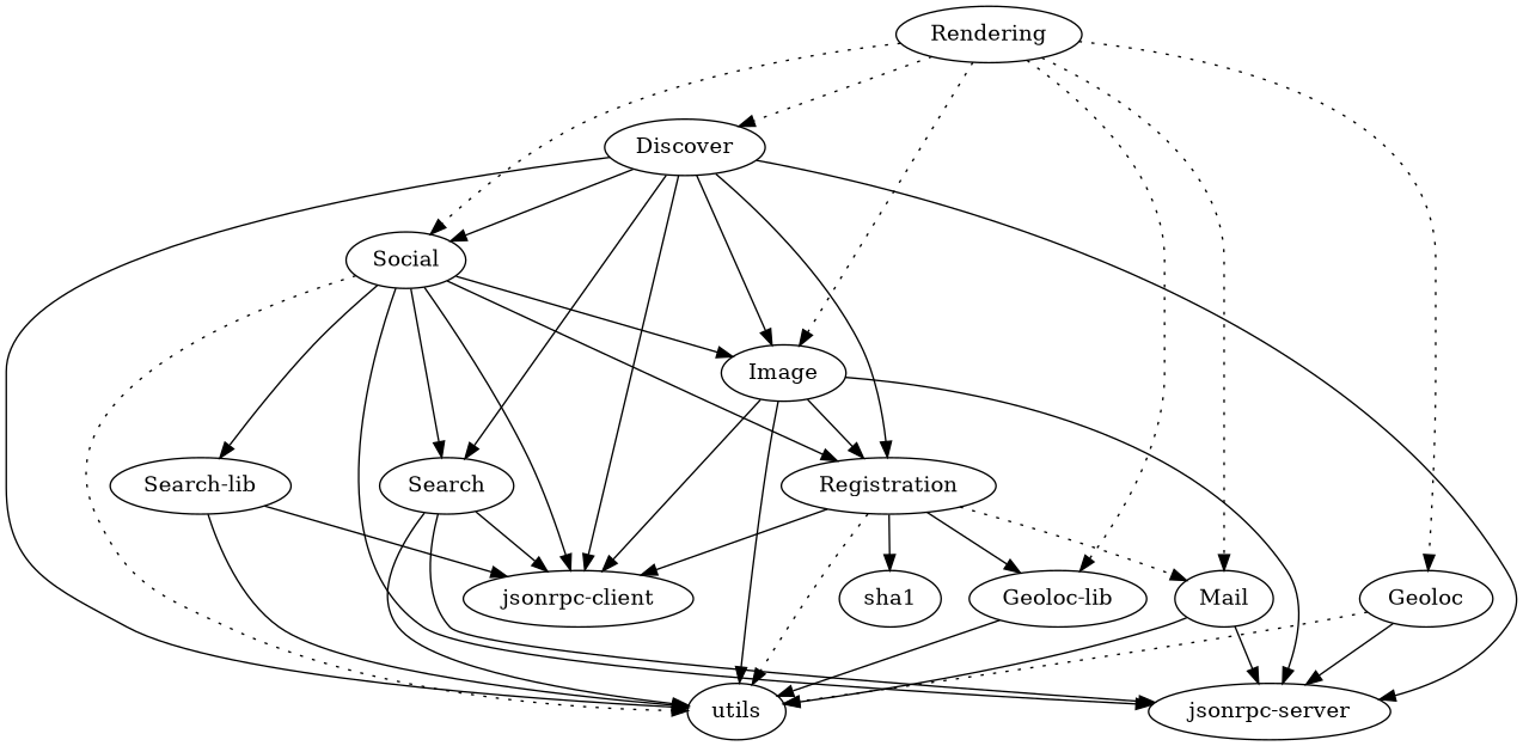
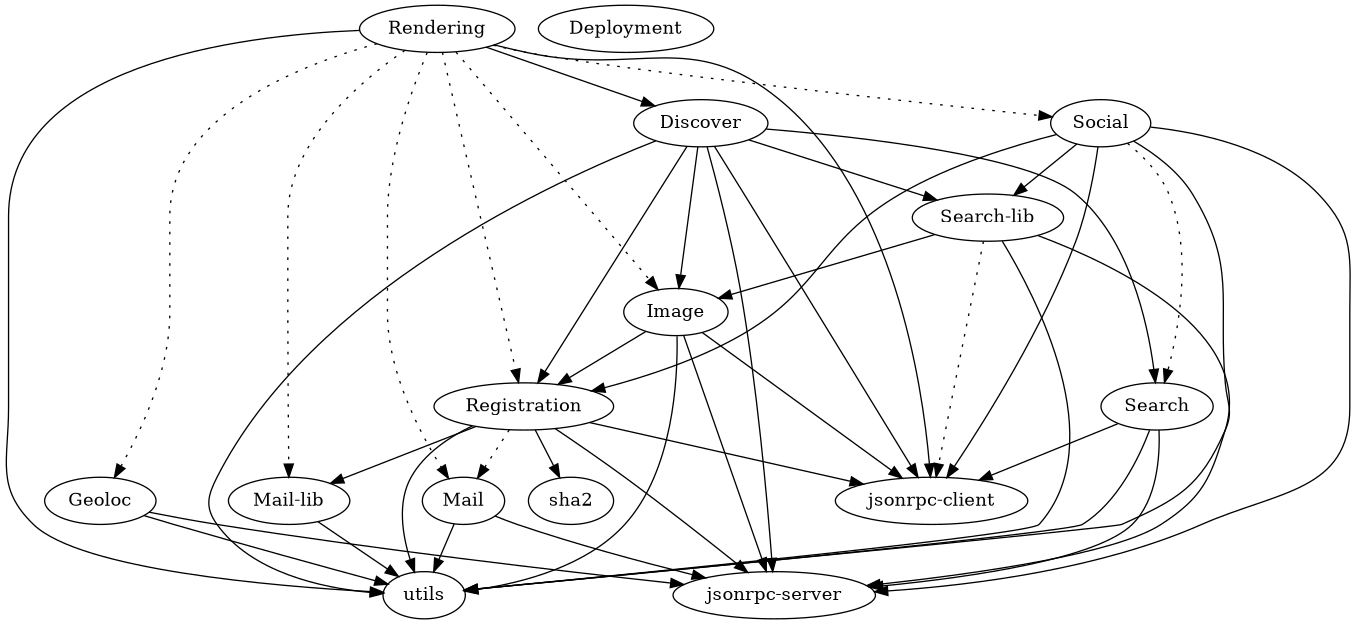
  digraph {
    Mail
    utils
    "jsonrpc-server"
-   "Mail-lib" [label="Geoloc-lib"]
+   "Mail-lib"
    Registration
    "jsonrpc-client"
-   sha2 [label=sha1]
+   sha2
    Image
    Social
    Search
    "Search-lib"
    Discover
    Geoloc
+   Deployment
    Rendering
    Mail -> utils
    Mail -> "jsonrpc-server"
    "Mail-lib" -> utils
    Registration -> Mail [style=dotted]
-   Registration -> utils [style=dotted]
+   Registration -> utils
+   Registration -> "jsonrpc-server"
    Registration -> "Mail-lib"
    Registration -> "jsonrpc-client"
    Registration -> sha2
    Image -> utils
    Image -> "jsonrpc-server"
    Image -> Registration
    Image -> "jsonrpc-client"
-   Social -> utils [style=dotted]
+   Social -> utils
    Social -> "jsonrpc-server"
    Social -> Registration
    Social -> "jsonrpc-client"
-   Social -> Image
-   Social -> Search
+   "Search-lib" -> Image
+   Social -> Search [style=dotted]
    Social -> "Search-lib"
    Search -> utils
    Search -> "jsonrpc-server"
    Search -> "jsonrpc-client"
    "Search-lib" -> utils
-   "Search-lib" -> "jsonrpc-client"
+   "Search-lib" -> "jsonrpc-server"
+   "Search-lib" -> "jsonrpc-client" [style=dotted]
    Discover -> utils
    Discover -> "jsonrpc-server"
    Discover -> Registration
    Discover -> "jsonrpc-client"
    Discover -> Image
    Discover -> Search
-   Discover -> Social
-   Geoloc -> utils [style=dotted]
+   Discover -> "Search-lib"
+   Geoloc -> utils
    Geoloc -> "jsonrpc-server"
    Rendering -> Mail [style=dotted]
+   Rendering -> utils
    Rendering -> "Mail-lib" [style=dotted]
+   Rendering -> Registration [style=dotted]
+   Rendering -> "jsonrpc-client"
    Rendering -> Image [style=dotted]
    Rendering -> Social [style=dotted]
-   Rendering -> Discover [style=dotted]
+   Rendering -> Discover [style=solid]
    Rendering -> Geoloc [style=dotted]
  }
